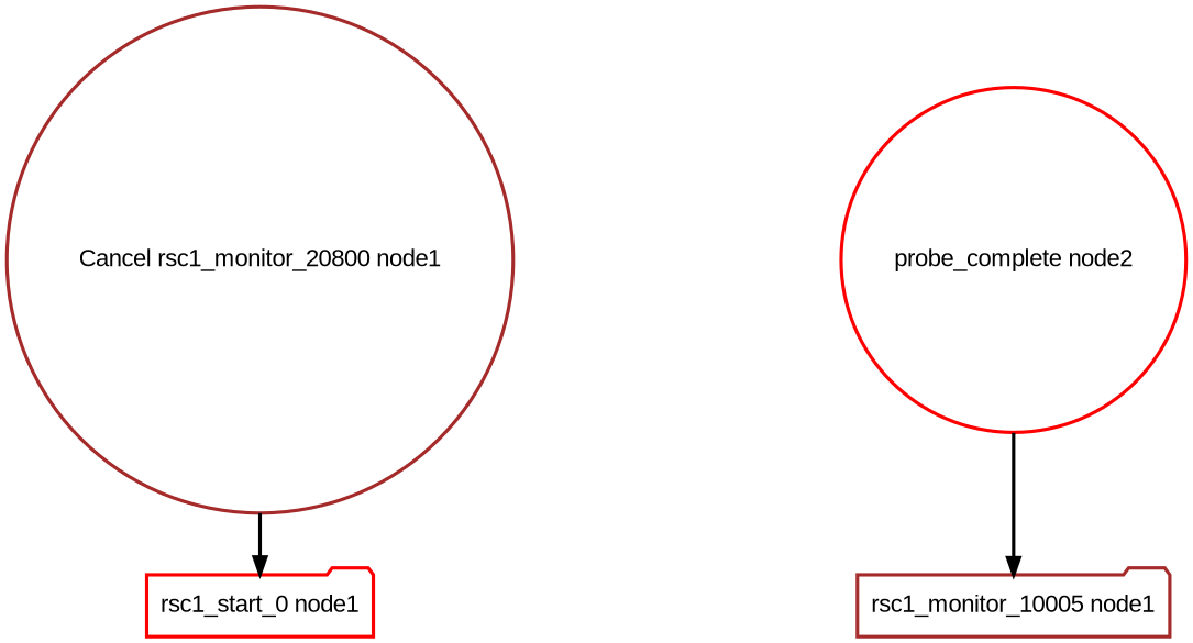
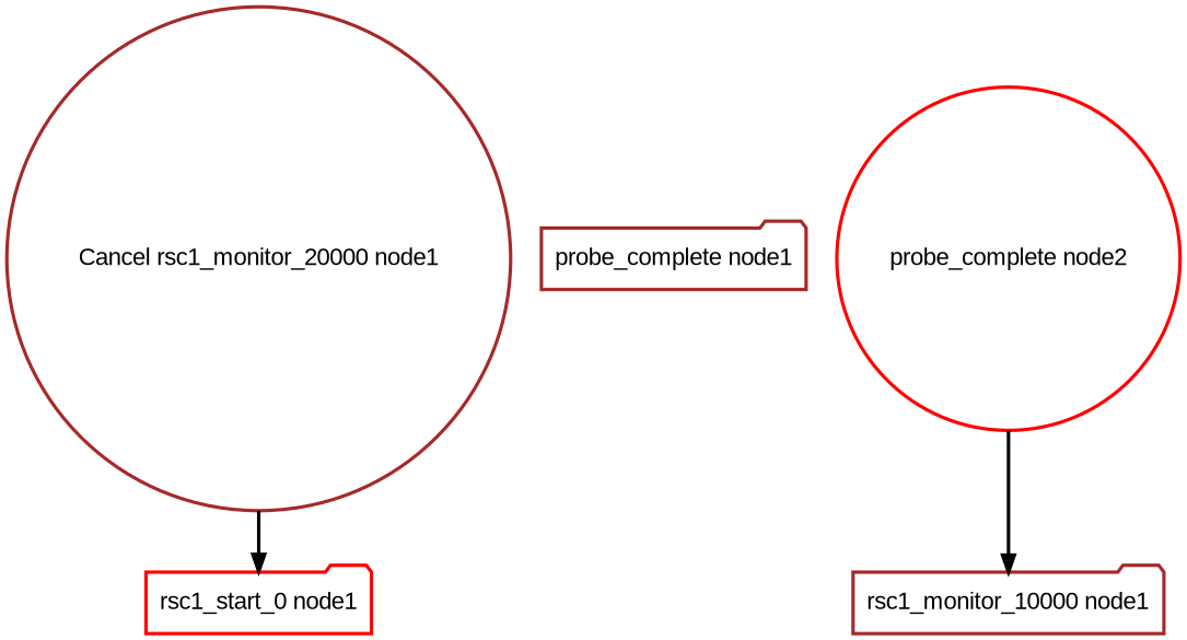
  digraph {
    fontname="Liberation Sans"
    node [color=brown fontcolor=black fontname="Liberation Sans" shape=folder style=bold]
    edge [fontname="Liberation Sans" style=bold]
-   "Cancel rsc1_monitor_20000 node1" [shape=circle label="Cancel rsc1_monitor_20800 node1"]
+   "Cancel rsc1_monitor_20000 node1" [shape=circle]
    "rsc1_start_0 node1" [color=red]
+   "probe_complete node1"
    "probe_complete node2" [color=red shape=circle]
-   "rsc1_monitor_10000 node1" [label="rsc1_monitor_10005 node1"]
+   "rsc1_monitor_10000 node1"
    "Cancel rsc1_monitor_20000 node1" -> "rsc1_start_0 node1"
    "probe_complete node2" -> "rsc1_monitor_10000 node1"
  }
